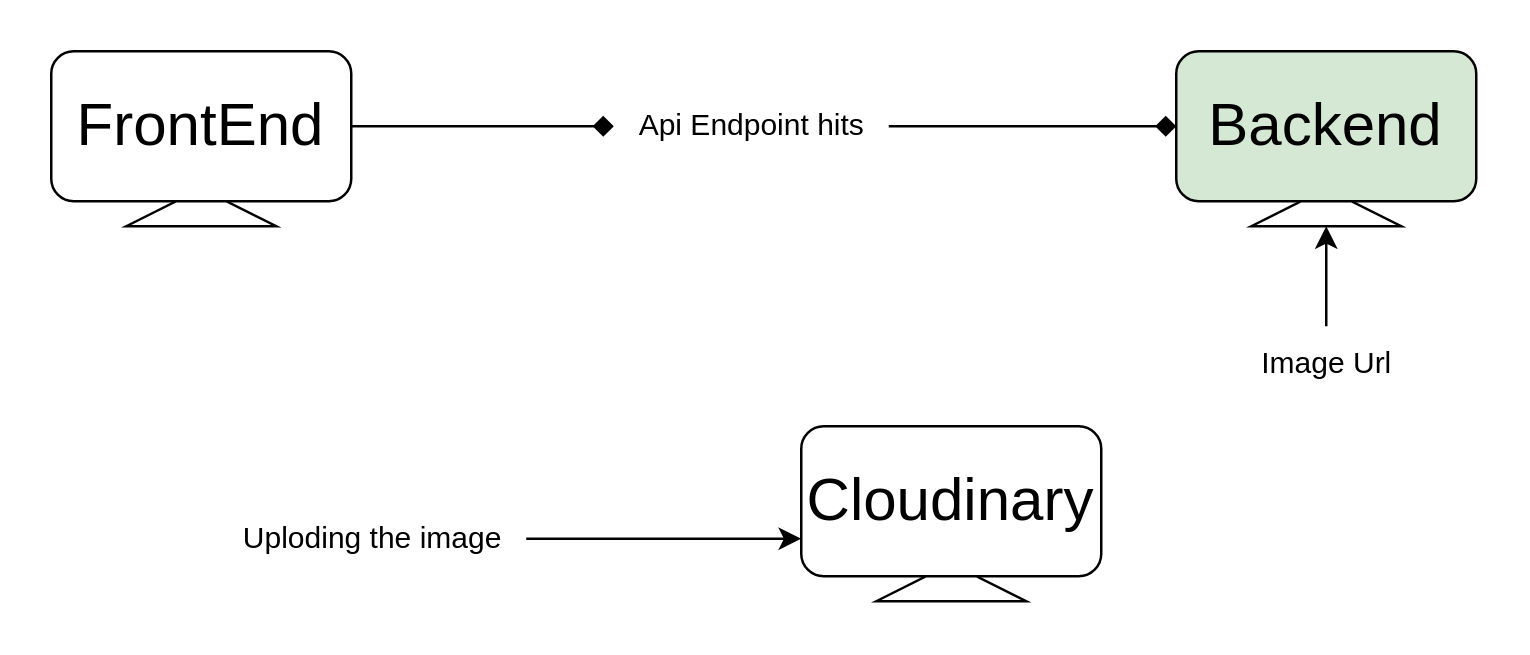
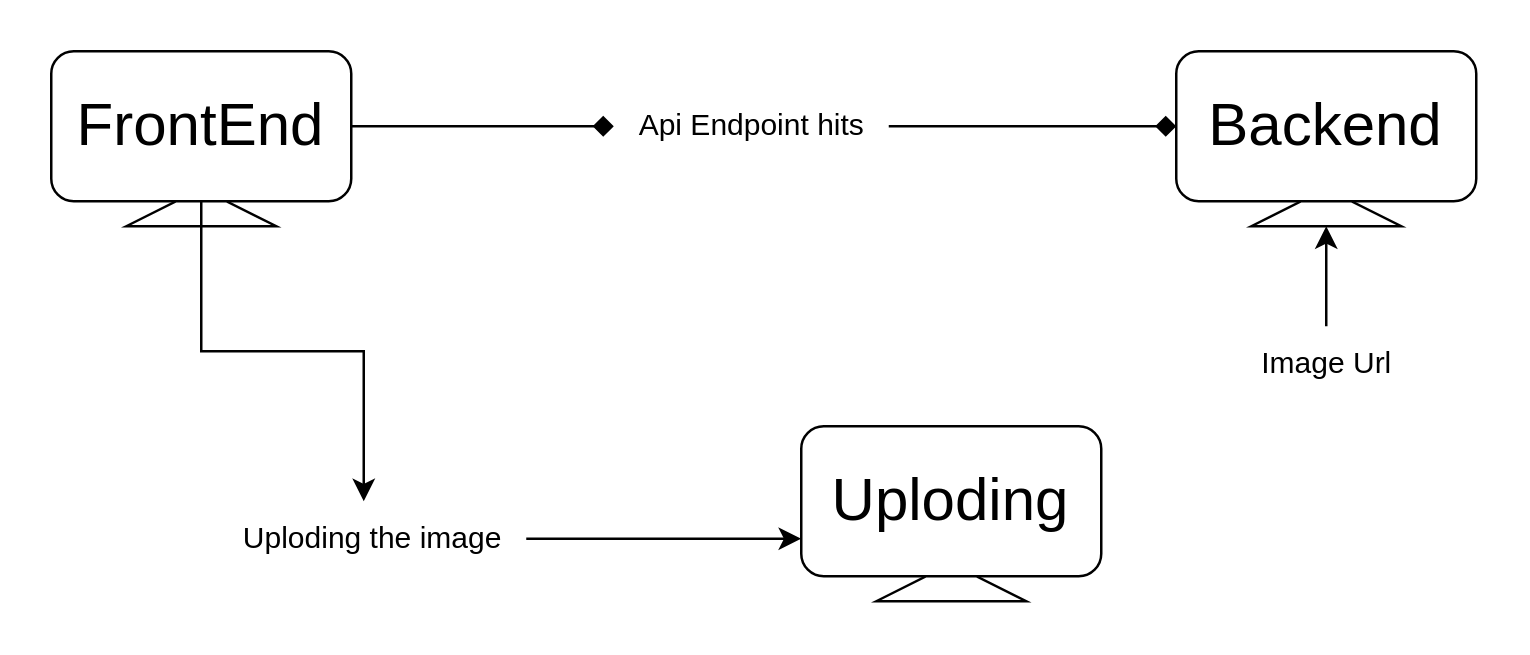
  <mxCell id="0" />
  <mxCell id="1" parent="0" />
  <mxCell id="2" style="edgeStyle=orthogonalEdgeStyle;rounded=0;orthogonalLoop=1;jettySize=auto;html=1;exitX=1;exitY=0.5;exitDx=0;exitDy=0;endArrow=diamond;" edge="1" parent="1" source="15" target="5"><mxGeometry relative="1" as="geometry" /></mxCell>
  <mxCell id="3" value="&lt;font style=&quot;font-size: 24px;&quot;&gt;FrontEnd&lt;/font&gt;" style="rounded=1;whiteSpace=wrap;html=1;" vertex="1" parent="1"><mxGeometry x="20" y="20" width="120" height="60" as="geometry" /></mxCell>
  <mxCell id="4" value="" style="shape=trapezoid;perimeter=trapezoidPerimeter;whiteSpace=wrap;html=1;fixedSize=1;" vertex="1" parent="1"><mxGeometry x="50" y="80" width="60" height="10" as="geometry" /></mxCell>
- <mxCell id="5" value="&lt;font style=&quot;font-size: 24px;&quot;&gt;Backend&lt;/font&gt;" style="rounded=1;whiteSpace=wrap;html=1;fillColor=#d5e8d4;" vertex="1" parent="1"><mxGeometry x="470" y="20" width="120" height="60" as="geometry" /></mxCell>
+ <mxCell id="5" value="&lt;font style=&quot;font-size: 24px;&quot;&gt;Backend&lt;/font&gt;" style="rounded=1;whiteSpace=wrap;html=1;" vertex="1" parent="1"><mxGeometry x="470" y="20" width="120" height="60" as="geometry" /></mxCell>
  <mxCell id="6" value="" style="shape=trapezoid;perimeter=trapezoidPerimeter;whiteSpace=wrap;html=1;fixedSize=1;" vertex="1" parent="1"><mxGeometry x="500" y="80" width="60" height="10" as="geometry" /></mxCell>
  <mxCell id="7" style="edgeStyle=orthogonalEdgeStyle;rounded=0;orthogonalLoop=1;jettySize=auto;html=1;entryX=0.5;entryY=1;entryDx=0;entryDy=0;" edge="1" parent="1" source="10" target="6"><mxGeometry relative="1" as="geometry" /></mxCell>
- <mxCell id="8" value="&lt;font style=&quot;font-size: 24px;&quot;&gt;Cloudinary&lt;/font&gt;" style="rounded=1;whiteSpace=wrap;html=1;" vertex="1" parent="1"><mxGeometry x="320" y="170" width="120" height="60" as="geometry" /></mxCell>
+ <mxCell id="8" value="&lt;font style=&quot;font-size: 24px;&quot;&gt;Uploding&lt;/font&gt;" style="rounded=1;whiteSpace=wrap;html=1;" vertex="1" parent="1"><mxGeometry x="320" y="170" width="120" height="60" as="geometry" /></mxCell>
  <mxCell id="9" value="" style="shape=trapezoid;perimeter=trapezoidPerimeter;whiteSpace=wrap;html=1;fixedSize=1;" vertex="1" parent="1"><mxGeometry x="350" y="230" width="60" height="10" as="geometry" /></mxCell>
  <mxCell id="10" value="Image Url" style="text;html=1;align=center;verticalAlign=middle;resizable=0;points=[];autosize=1;strokeColor=none;fillColor=none;" vertex="1" parent="1"><mxGeometry x="490" y="130" width="80" height="30" as="geometry" /></mxCell>
+ <mxCell id="11" value="" style="edgeStyle=orthogonalEdgeStyle;rounded=0;orthogonalLoop=1;jettySize=auto;html=1;exitX=0.5;exitY=1;exitDx=0;exitDy=0;entryX=0.5;entryY=0;entryDx=0;entryDy=0;" edge="1" parent="1" source="3" target="13"><mxGeometry relative="1" as="geometry"><mxPoint x="80" y="80" as="sourcePoint" /><mxPoint x="380" y="170" as="targetPoint" /></mxGeometry></mxCell>
  <mxCell id="12" style="edgeStyle=orthogonalEdgeStyle;rounded=0;orthogonalLoop=1;jettySize=auto;html=1;entryX=0;entryY=0.75;entryDx=0;entryDy=0;" edge="1" parent="1" source="13" target="8"><mxGeometry relative="1" as="geometry" /></mxCell>
  <mxCell id="13" value="&amp;nbsp; Uploding the image" style="text;html=1;align=center;verticalAlign=middle;resizable=0;points=[];autosize=1;strokeColor=none;fillColor=none;" vertex="1" parent="1"><mxGeometry x="80" y="200" width="130" height="30" as="geometry" /></mxCell>
  <mxCell id="14" value="" style="edgeStyle=orthogonalEdgeStyle;rounded=0;orthogonalLoop=1;jettySize=auto;html=1;exitX=1;exitY=0.5;exitDx=0;exitDy=0;endArrow=diamond;" edge="1" parent="1" source="3" target="15"><mxGeometry relative="1" as="geometry"><mxPoint x="140" y="50" as="sourcePoint" /><mxPoint x="470" y="50" as="targetPoint" /></mxGeometry></mxCell>
  <mxCell id="15" value="Api Endpoint hits" style="text;html=1;align=center;verticalAlign=middle;resizable=0;points=[];autosize=1;strokeColor=none;fillColor=none;" vertex="1" parent="1"><mxGeometry x="245" y="35" width="110" height="30" as="geometry" /></mxCell>
